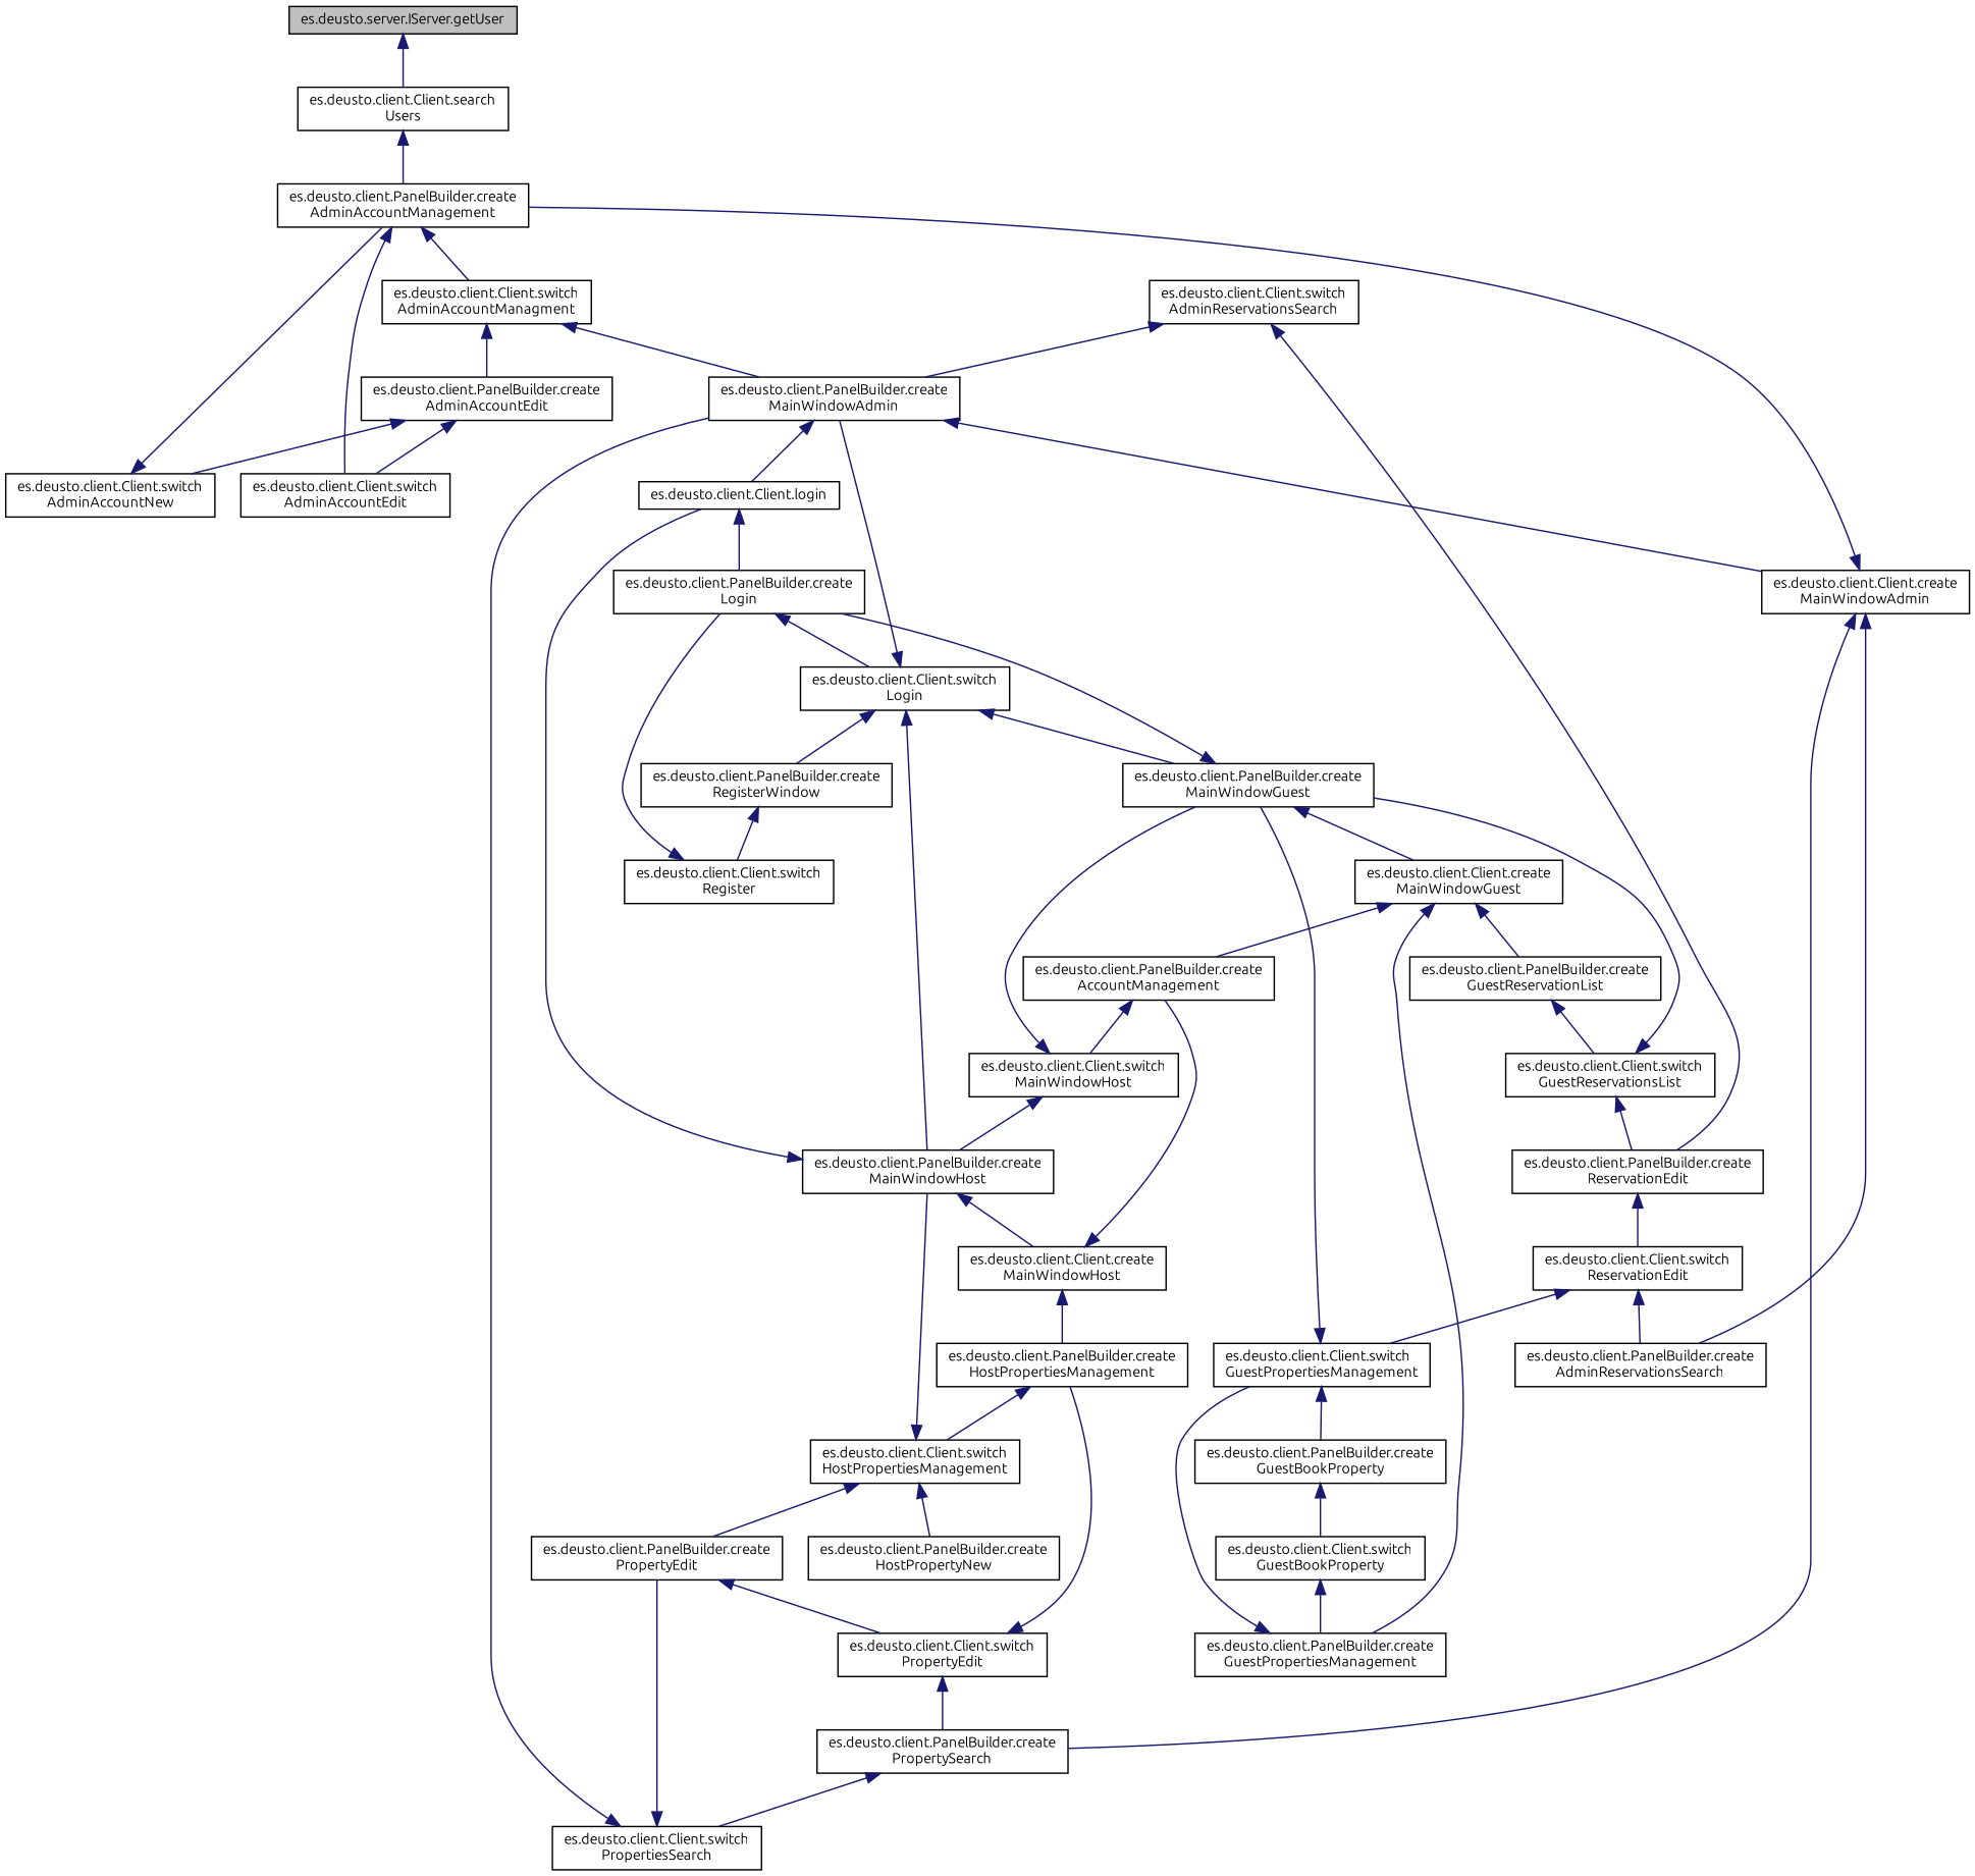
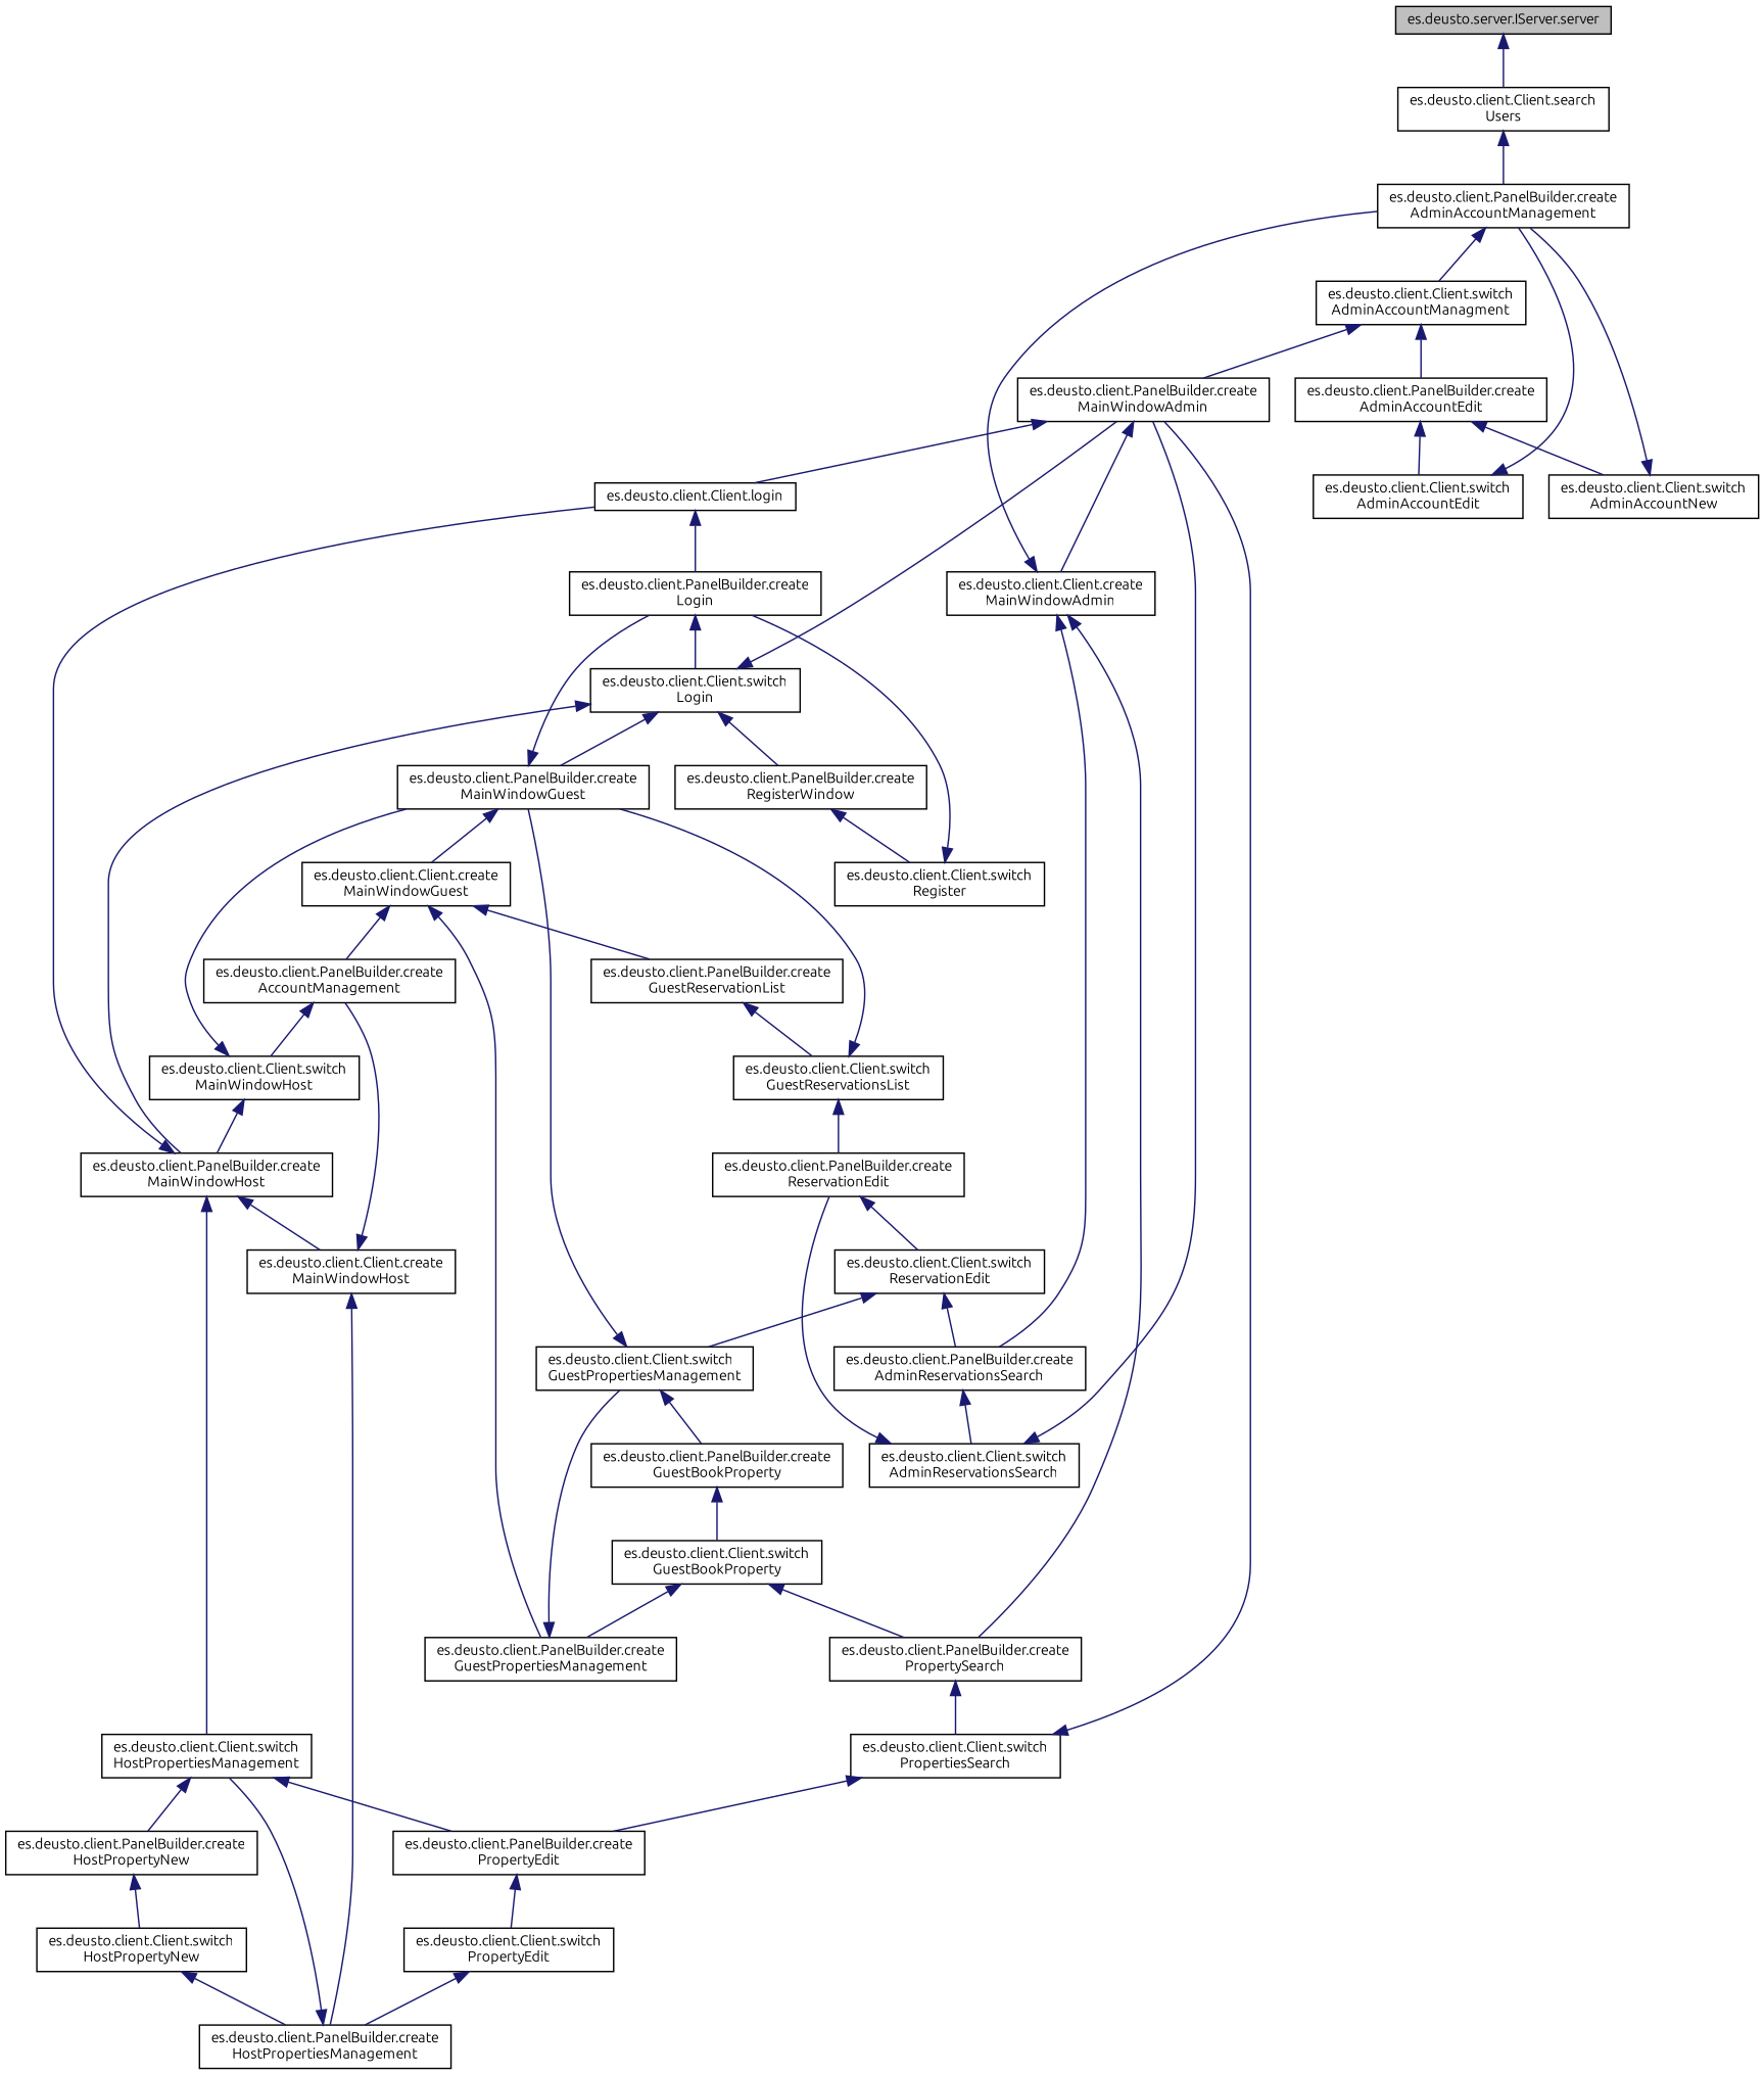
  digraph {
    fontname=Ubuntu
    rankdir=TB
    node [color=black fillcolor=white fontname=Ubuntu fontsize=10 shape=record style=filled]
    edge [color=midnightblue dir=back fontname=Ubuntu fontsize=10 labelfontname=Helvetica labelfontsize=10 style=solid]
-   n1 [fillcolor=grey75 fontcolor=black height=0.2 label="es.deusto.server.IServer.getUser" width=0.4]
+   n1 [fillcolor=grey75 fontcolor=black height=0.2 label="es.deusto.server.IServer.server" width=0.4]
    n2 [height=0.2 label="es.deusto.client.Client.search\lUsers" width=0.4]
    n3 [height=0.2 label="es.deusto.client.PanelBuilder.create\lAdminAccountManagement" width=0.4]
    n4 [height=0.2 label="es.deusto.client.Client.switch\lAdminAccountManagment" width=0.4]
    n5 [height=0.2 label="es.deusto.client.PanelBuilder.create\lAdminAccountEdit" width=0.4]
    n6 [height=0.2 label="es.deusto.client.PanelBuilder.create\lMainWindowAdmin" width=0.4]
    n7 [height=0.2 label="es.deusto.client.Client.switch\lAdminAccountEdit" width=0.4]
    n8 [height=0.2 label="es.deusto.client.Client.switch\lAdminAccountNew" width=0.4]
    n9 [height=0.2 label="es.deusto.client.Client.login" width=0.4]
    n10 [height=0.2 label="es.deusto.client.Client.create\lMainWindowAdmin" width=0.4]
    n11 [height=0.2 label="es.deusto.client.PanelBuilder.create\lLogin" width=0.4]
    n12 [height=0.2 label="es.deusto.client.PanelBuilder.create\lPropertySearch" width=0.4]
    n13 [height=0.2 label="es.deusto.client.PanelBuilder.create\lAdminReservationsSearch" width=0.4]
    n14 [height=0.2 label="es.deusto.client.Client.switch\lLogin" width=0.4]
    n15 [height=0.2 label="es.deusto.client.PanelBuilder.create\lRegisterWindow" width=0.4]
    n16 [height=0.2 label="es.deusto.client.PanelBuilder.create\lMainWindowHost" width=0.4]
    n17 [height=0.2 label="es.deusto.client.PanelBuilder.create\lMainWindowGuest" width=0.4]
    n18 [height=0.2 label="es.deusto.client.Client.switch\lRegister" width=0.4]
    n19 [height=0.2 label="es.deusto.client.Client.create\lMainWindowHost" width=0.4]
    n20 [height=0.2 label="es.deusto.client.Client.create\lMainWindowGuest" width=0.4]
    n21 [height=0.2 label="es.deusto.client.PanelBuilder.create\lHostPropertiesManagement" width=0.4]
    n22 [height=0.2 label="es.deusto.client.PanelBuilder.create\lAccountManagement" width=0.4]
    n23 [height=0.2 label="es.deusto.client.Client.switch\lHostPropertiesManagement" width=0.4]
    n24 [height=0.2 label="es.deusto.client.Client.switch\lMainWindowHost" width=0.4]
    n25 [height=0.2 label="es.deusto.client.PanelBuilder.create\lPropertyEdit" width=0.4]
    n26 [height=0.2 label="es.deusto.client.PanelBuilder.create\lHostPropertyNew" width=0.4]
    n27 [height=0.2 label="es.deusto.client.Client.switch\lPropertyEdit" width=0.4]
+   n28 [height=0.2 label="es.deusto.client.Client.switch\lHostPropertyNew" width=0.4]
    n29 [height=0.2 label="es.deusto.client.Client.switch\lPropertiesSearch" width=0.4]
    n30 [height=0.2 label="es.deusto.client.PanelBuilder.create\lGuestReservationList" width=0.4]
    n31 [height=0.2 label="es.deusto.client.PanelBuilder.create\lGuestPropertiesManagement" width=0.4]
    n32 [height=0.2 label="es.deusto.client.Client.switch\lGuestReservationsList" width=0.4]
    n33 [height=0.2 label="es.deusto.client.Client.switch\lGuestPropertiesManagement" width=0.4]
    n34 [height=0.2 label="es.deusto.client.PanelBuilder.create\lReservationEdit" width=0.4]
    n35 [height=0.2 label="es.deusto.client.Client.switch\lReservationEdit" width=0.4]
    n36 [height=0.2 label="es.deusto.client.Client.switch\lAdminReservationsSearch" width=0.4]
    n37 [height=0.2 label="es.deusto.client.PanelBuilder.create\lGuestBookProperty" width=0.4]
    n38 [height=0.2 label="es.deusto.client.Client.switch\lGuestBookProperty" width=0.4]
    n1 -> n2
    n2 -> n3
    n3 -> n4
    n4 -> n5
    n4 -> n6
    n5 -> n7
    n5 -> n8
    n6 -> n9
    n6 -> n10
-   n3 -> n7
+   n7 -> n3
    n8 -> n3
    n9 -> n11
    n10 -> n3
    n10 -> n12
    n10 -> n13
    n11 -> n14
    n12 -> n29
+   n13 -> n36
    n14 -> n6
    n14 -> n15
    n14 -> n16
    n14 -> n17
    n15 -> n18
    n16 -> n9
    n16 -> n19
    n17 -> n11
    n17 -> n20
    n18 -> n11
    n19 -> n21
    n19 -> n22
    n20 -> n22
    n20 -> n30
    n20 -> n31
    n21 -> n23
    n22 -> n24
-   n23 -> n16
+   n16 -> n23
    n23 -> n25
    n23 -> n26
    n24 -> n16
    n24 -> n17
    n25 -> n27
-   n27 -> n12
+   n26 -> n28
+   n38 -> n12
    n27 -> n21
+   n28 -> n21
    n29 -> n6
    n29 -> n25
    n30 -> n32
    n31 -> n33
    n32 -> n17
    n32 -> n34
    n33 -> n17
    n33 -> n37
    n34 -> n35
    n35 -> n13
    n35 -> n33
    n36 -> n6
    n36 -> n34
    n37 -> n38
    n38 -> n31
  }
